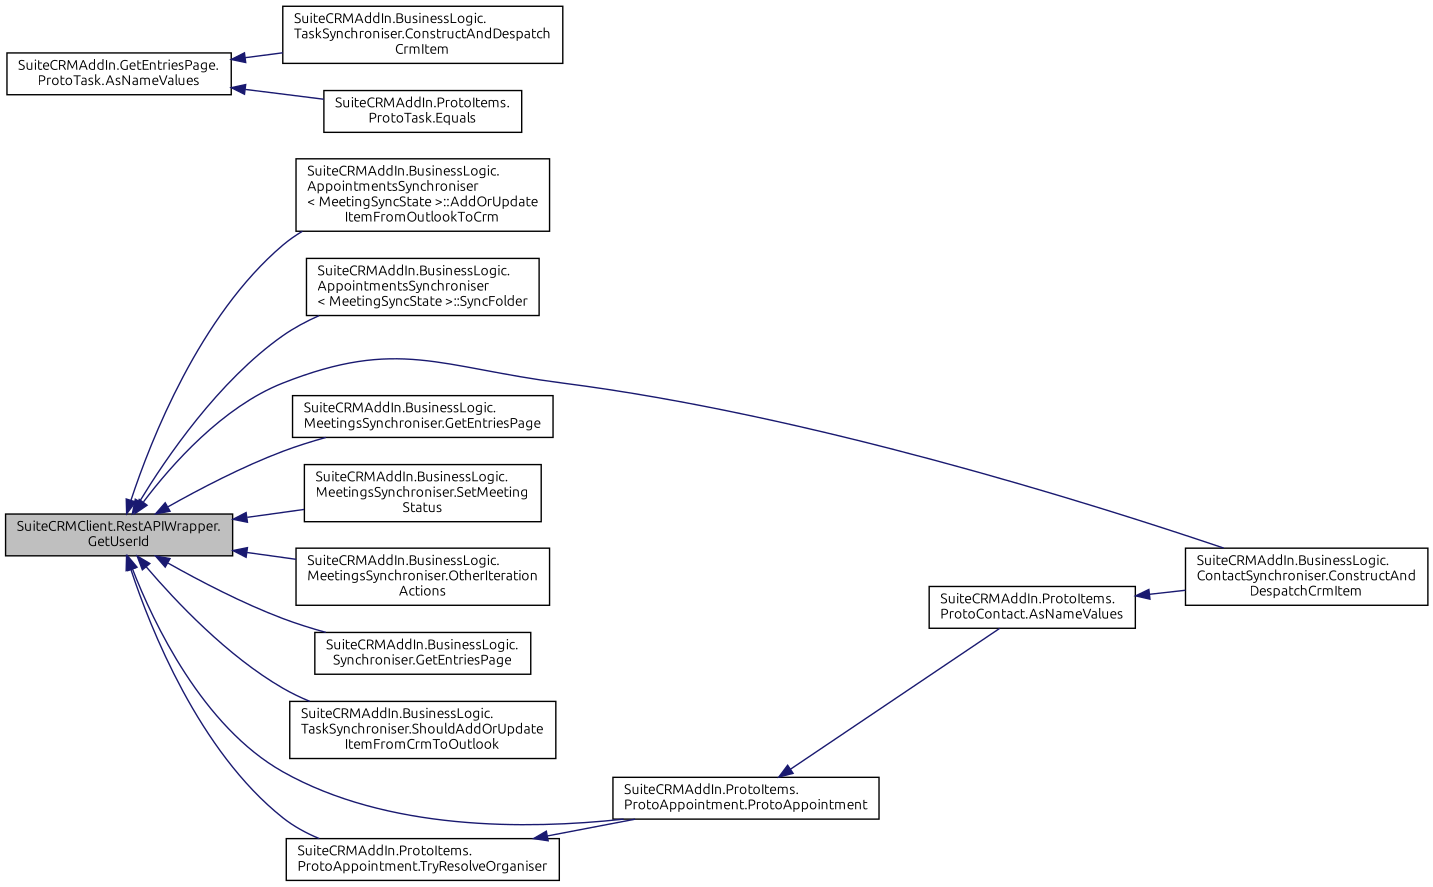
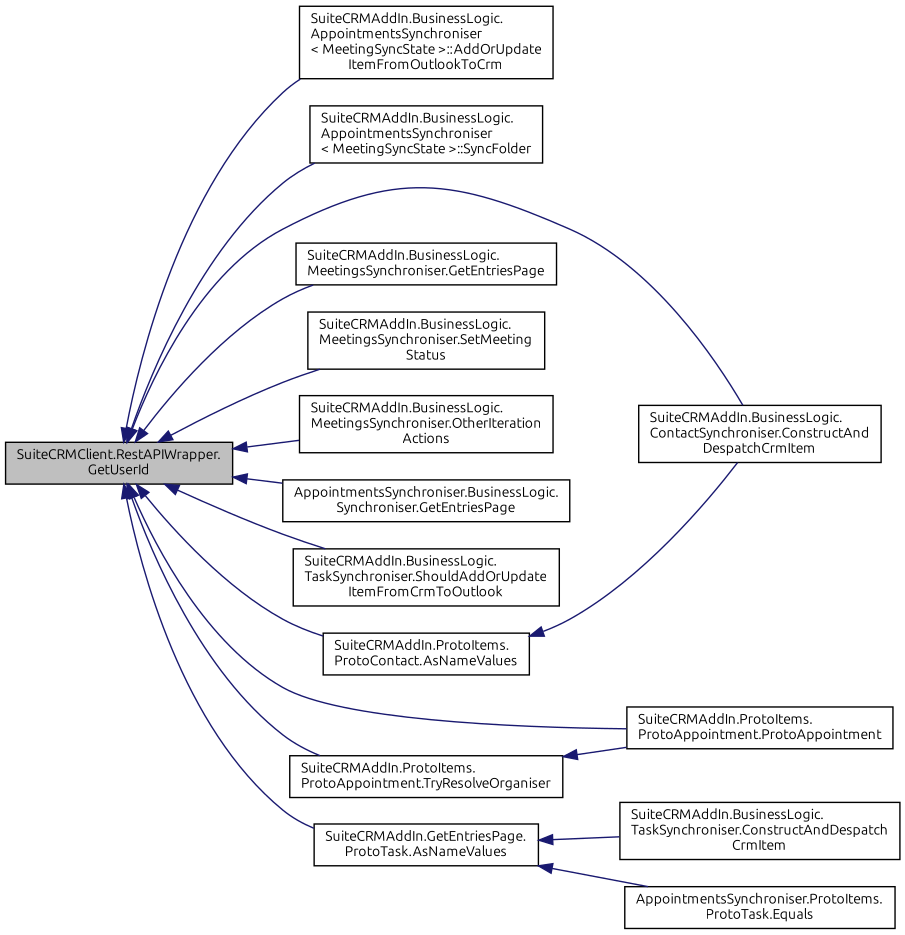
  digraph {
    fontname=Ubuntu
    rankdir=LR
    node [color=black fillcolor=white fontname=Ubuntu fontsize=10 shape=record style=filled]
    edge [color=midnightblue dir=back fontname=Ubuntu fontsize=10 labelfontname=Helvetica labelfontsize=10 style=solid]
    n1 [fillcolor=grey75 fontcolor=black height=0.2 label="SuiteCRMClient.RestAPIWrapper.\lGetUserId" width=0.4]
    n2 [height=0.2 label="SuiteCRMAddIn.BusinessLogic.\lAppointmentsSynchroniser\l\< MeetingSyncState \>::AddOrUpdate\lItemFromOutlookToCrm" width=0.4]
    n3 [height=0.2 label="SuiteCRMAddIn.BusinessLogic.\lAppointmentsSynchroniser\l\< MeetingSyncState \>::SyncFolder" width=0.4]
    n4 [height=0.2 label="SuiteCRMAddIn.BusinessLogic.\lContactSynchroniser.ConstructAnd\lDespatchCrmItem" width=0.4]
    n5 [height=0.2 label="SuiteCRMAddIn.BusinessLogic.\lMeetingsSynchroniser.GetEntriesPage" width=0.4]
    n6 [height=0.2 label="SuiteCRMAddIn.BusinessLogic.\lMeetingsSynchroniser.SetMeeting\lStatus" width=0.4]
    n7 [height=0.2 label="SuiteCRMAddIn.BusinessLogic.\lMeetingsSynchroniser.OtherIteration\lActions" width=0.4]
-   n8 [height=0.2 label="SuiteCRMAddIn.BusinessLogic.\lSynchroniser.GetEntriesPage" width=0.4]
+   n8 [height=0.2 label="AppointmentsSynchroniser.BusinessLogic.\lSynchroniser.GetEntriesPage" width=0.4]
    n9 [height=0.2 label="SuiteCRMAddIn.BusinessLogic.\lTaskSynchroniser.ShouldAddOrUpdate\lItemFromCrmToOutlook" width=0.4]
    n10 [height=0.2 label="SuiteCRMAddIn.ProtoItems.\lProtoAppointment.ProtoAppointment" width=0.4]
    n11 [height=0.2 label="SuiteCRMAddIn.ProtoItems.\lProtoAppointment.TryResolveOrganiser" width=0.4]
    n12 [height=0.2 label="SuiteCRMAddIn.ProtoItems.\lProtoContact.AsNameValues" width=0.4]
    n13 [height=0.2 label="SuiteCRMAddIn.GetEntriesPage.\lProtoTask.AsNameValues" width=0.4]
    n14 [height=0.2 label="SuiteCRMAddIn.BusinessLogic.\lTaskSynchroniser.ConstructAndDespatch\lCrmItem" width=0.4]
-   n15 [height=0.2 label="SuiteCRMAddIn.ProtoItems.\lProtoTask.Equals" width=0.4]
+   n15 [height=0.2 label="AppointmentsSynchroniser.ProtoItems.\lProtoTask.Equals" width=0.4]
    n1 -> n2
    n1 -> n3
    n1 -> n4
    n1 -> n5
    n1 -> n6
    n1 -> n7
    n1 -> n8
    n1 -> n9
    n1 -> n10
    n1 -> n11
-   n10 -> n12
+   n1 -> n12
+   n1 -> n13
    n11 -> n10
    n12 -> n4
    n13 -> n14
    n13 -> n15
  }
